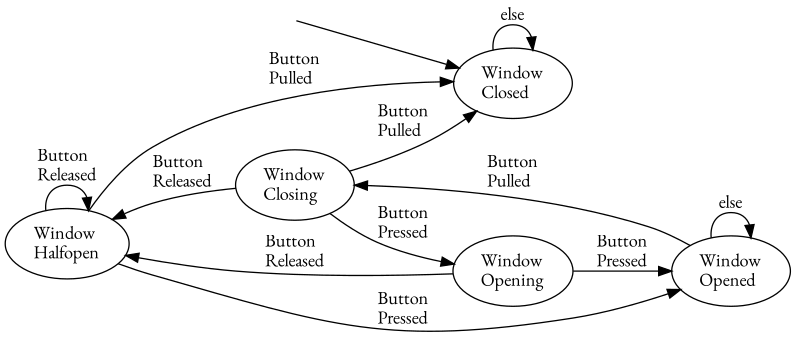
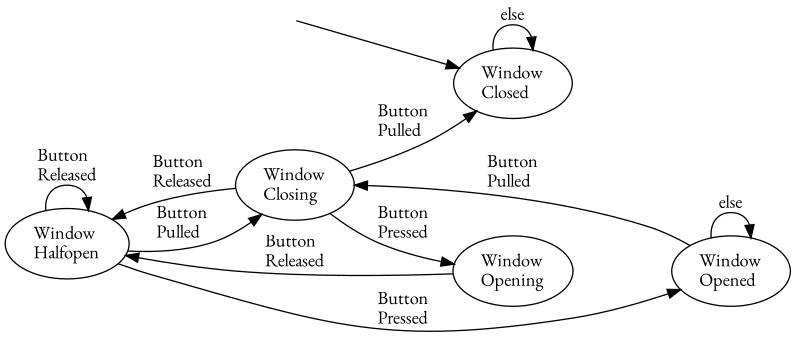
  digraph {
    fontname="EB Garamond"
    rankdir=LR
    node [fontname="EB Garamond"]
    edge [fontname="EB Garamond"]
    Reset [height=0 shape=point style=invis width=0]
    n2 [label="Window\lClosed\l"]
    n3 [label="Window\lHalfopen\l"]
    n4 [label="Window\lClosing\l"]
    n5 [label="Window\lOpened\l"]
    n6 [label="Window\lOpening\l"]
    Reset -> n2
    n2 -> n2 [label=else]
    n3 -> n3 [label="Button\lReleased\l"]
-   n3 -> n2 [label="Button\lPulled\l"]
+   n3 -> n4 [label="Button\lPulled\l"]
    n3 -> n5 [label="Button\lPressed\l"]
    n4 -> n2 [label="Button\lPulled\l"]
    n4 -> n3 [label="Button\lReleased\l"]
    n4 -> n6 [label="Button\lPressed\l"]
    n5 -> n4 [label="Button\lPulled\l"]
    n5 -> n5 [label=else]
    n6 -> n3 [label="Button\lReleased\l"]
-   n6 -> n5 [label="Button\lPressed\l"]
  }
